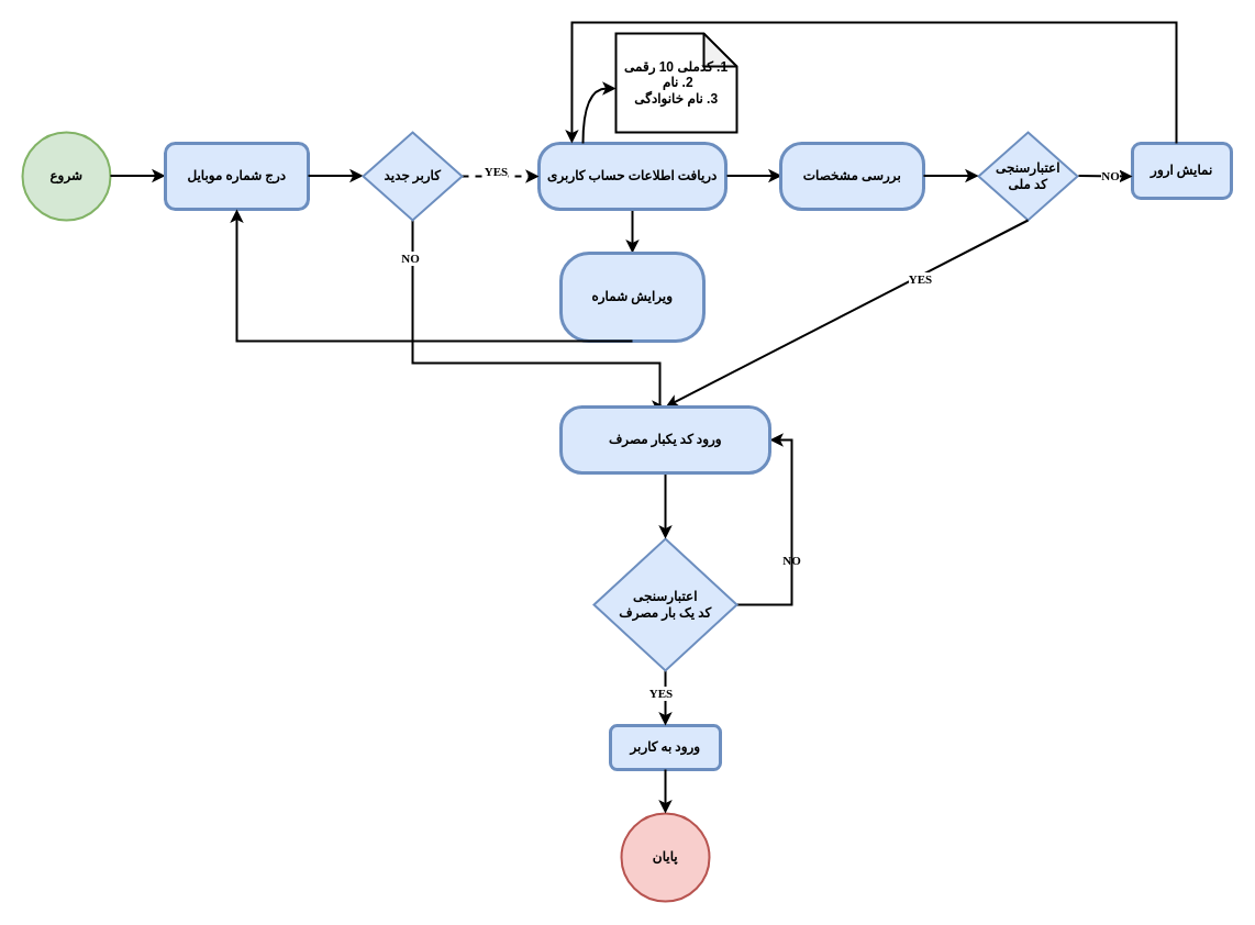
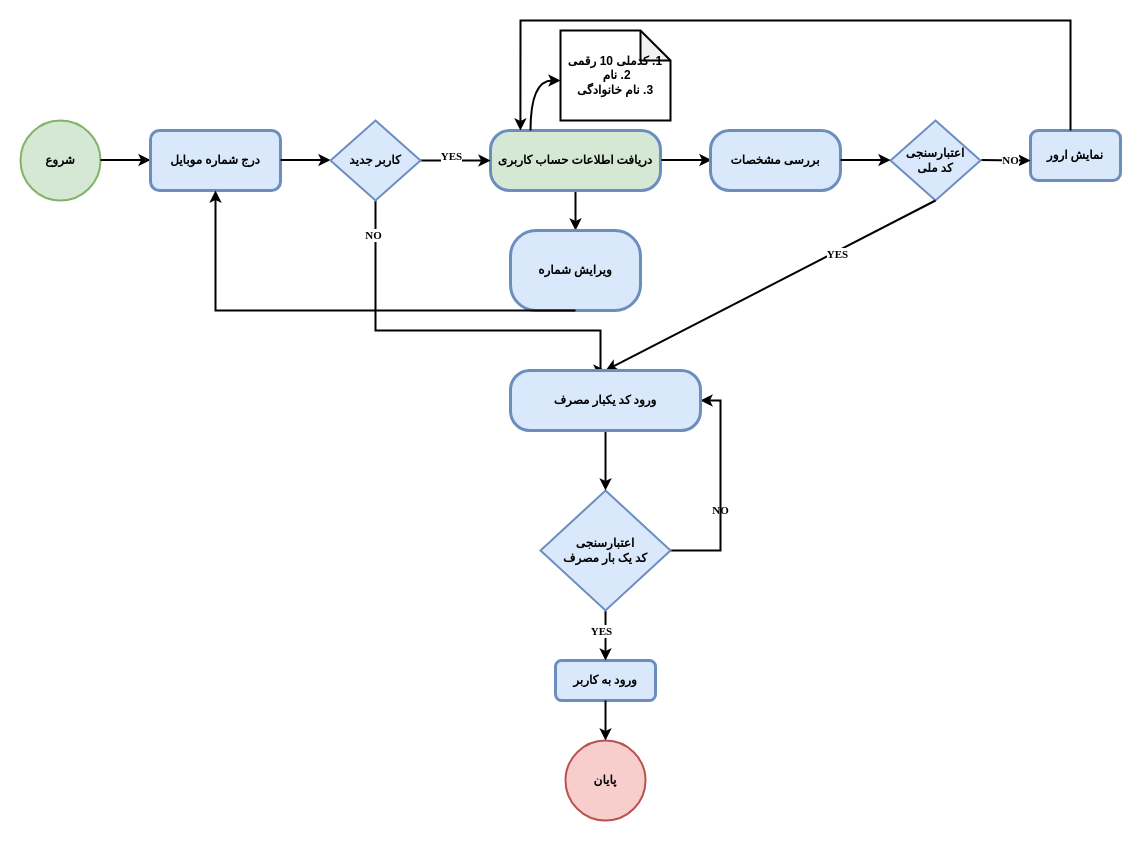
  <mxCell id="0" />
  <mxCell id="1" parent="0" />
  <mxCell id="2" value="&lt;b&gt;&lt;font face=&quot;Tahoma&quot;&gt;شروع&lt;/font&gt;&lt;/b&gt;" style="ellipse;whiteSpace=wrap;html=1;aspect=fixed;fillColor=#d5e8d4;strokeColor=#82b366;strokeWidth=2;" parent="1" vertex="1"><mxGeometry x="20" y="120" width="80" height="80" as="geometry" /></mxCell>
  <mxCell id="3" value="" style="endArrow=classic;html=1;rounded=0;fontFamily=Tahoma;strokeWidth=2;" parent="1" edge="1"><mxGeometry width="50" height="50" relative="1" as="geometry"><mxPoint x="100" y="159.5" as="sourcePoint" /><mxPoint x="150" y="159.5" as="targetPoint" /></mxGeometry></mxCell>
  <mxCell id="4" value="&lt;b&gt;درج شماره موبایل&lt;/b&gt;" style="rounded=1;whiteSpace=wrap;html=1;fontFamily=Tahoma;strokeWidth=3;fillColor=#dae8fc;strokeColor=#6c8ebf;" parent="1" vertex="1"><mxGeometry x="150" y="130" width="130" height="60" as="geometry" /></mxCell>
  <mxCell id="5" style="edgeStyle=orthogonalEdgeStyle;rounded=0;orthogonalLoop=1;jettySize=auto;html=1;exitX=0.5;exitY=1;exitDx=0;exitDy=0;entryX=0.5;entryY=0;entryDx=0;entryDy=0;strokeWidth=2;" edge="1" parent="1" source="6" target="23"><mxGeometry relative="1" as="geometry" /></mxCell>
- <mxCell id="6" value="&lt;b&gt;دریافت اطلاعات حساب کاربری&lt;/b&gt;" style="rounded=1;whiteSpace=wrap;html=1;fontFamily=Tahoma;strokeWidth=3;fillColor=#dae8fc;strokeColor=#6c8ebf;arcSize=32;" parent="1" vertex="1"><mxGeometry x="490" y="130" width="170" height="60" as="geometry" /></mxCell>
+ <mxCell id="6" value="&lt;b&gt;دریافت اطلاعات حساب کاربری&lt;/b&gt;" style="rounded=1;whiteSpace=wrap;html=1;fontFamily=Tahoma;strokeWidth=3;fillColor=#d5e8d4;strokeColor=#6c8ebf;arcSize=32;" parent="1" vertex="1"><mxGeometry x="490" y="130" width="170" height="60" as="geometry" /></mxCell>
  <mxCell id="7" value="" style="endArrow=classic;html=1;rounded=0;fontFamily=Tahoma;strokeWidth=2;" parent="1" edge="1"><mxGeometry width="50" height="50" relative="1" as="geometry"><mxPoint x="280" y="159.5" as="sourcePoint" /><mxPoint x="330" y="159.5" as="targetPoint" /></mxGeometry></mxCell>
  <mxCell id="8" value="" style="endArrow=classic;html=1;rounded=0;fontFamily=Tahoma;strokeWidth=2;" parent="1" edge="1"><mxGeometry width="50" height="50" relative="1" as="geometry"><mxPoint x="661" y="159.5" as="sourcePoint" /><mxPoint x="711" y="159.5" as="targetPoint" /></mxGeometry></mxCell>
  <mxCell id="9" value="&lt;b&gt;اعتبارسنجی&lt;br&gt;کد ملی&lt;br&gt;&lt;/b&gt;" style="rhombus;whiteSpace=wrap;html=1;fontFamily=Tahoma;strokeWidth=2;fillColor=#dae8fc;strokeColor=#6c8ebf;" parent="1" vertex="1"><mxGeometry x="890" y="120" width="90" height="80" as="geometry" /></mxCell>
  <mxCell id="10" value="&lt;b&gt;نمایش ارور&lt;/b&gt;" style="rounded=1;whiteSpace=wrap;html=1;fontFamily=Tahoma;strokeWidth=3;fillColor=#dae8fc;strokeColor=#6c8ebf;" parent="1" vertex="1"><mxGeometry x="1030" y="130" width="90" height="50" as="geometry" /></mxCell>
  <mxCell id="11" value="&lt;b&gt;پایان&lt;/b&gt;" style="ellipse;whiteSpace=wrap;html=1;aspect=fixed;fontFamily=Tahoma;strokeWidth=2;fillColor=#f8cecc;strokeColor=#b85450;" parent="1" vertex="1"><mxGeometry x="565.01" y="740" width="80" height="80" as="geometry" /></mxCell>
  <mxCell id="12" value="" style="endArrow=classic;html=1;rounded=0;fontFamily=Tahoma;strokeWidth=2;" parent="1" edge="1"><mxGeometry width="50" height="50" relative="1" as="geometry"><mxPoint x="981" y="159.5" as="sourcePoint" /><mxPoint x="1030" y="160" as="targetPoint" /></mxGeometry></mxCell>
  <mxCell id="13" value="&lt;b&gt;NO&lt;/b&gt;" style="edgeLabel;html=1;align=center;verticalAlign=middle;resizable=0;points=[];fontFamily=Tahoma;" parent="12" connectable="0" vertex="1"><mxGeometry x="0.5" y="-1" relative="1" as="geometry"><mxPoint x="-298" y="349" as="offset" /></mxGeometry></mxCell>
  <mxCell id="14" value="" style="endArrow=classic;html=1;rounded=0;fontFamily=Tahoma;strokeWidth=2;exitX=0.5;exitY=1;exitDx=0;exitDy=0;entryX=0.5;entryY=0;entryDx=0;entryDy=0;" parent="1" source="9" edge="1" target="36"><mxGeometry width="50" height="50" relative="1" as="geometry"><mxPoint x="950" y="270" as="sourcePoint" /><mxPoint x="935" y="250" as="targetPoint" /><Array as="points" /></mxGeometry></mxCell>
  <mxCell id="15" value="&lt;b&gt;YES&lt;/b&gt;" style="edgeLabel;html=1;align=center;verticalAlign=middle;resizable=0;points=[];fontFamily=Tahoma;" parent="14" connectable="0" vertex="1"><mxGeometry x="-0.399" y="2" relative="1" as="geometry"><mxPoint as="offset" /></mxGeometry></mxCell>
  <mxCell id="16" value="" style="curved=1;endArrow=classic;html=1;rounded=0;strokeWidth=2;" parent="1" edge="1"><mxGeometry width="50" height="50" relative="1" as="geometry"><mxPoint x="530" y="130" as="sourcePoint" /><mxPoint x="560" y="80" as="targetPoint" /><Array as="points"><mxPoint x="530" y="80" /></Array></mxGeometry></mxCell>
  <mxCell id="17" value="&lt;b&gt;1. کدملی 10 رقمی&lt;br&gt;2. نام&amp;nbsp;&lt;br&gt;3. نام خانوادگی&lt;/b&gt;" style="shape=note;whiteSpace=wrap;html=1;backgroundOutline=1;darkOpacity=0.05;strokeWidth=2;textDirection=rtl;" parent="1" vertex="1"><mxGeometry x="560" y="30" width="110" height="90" as="geometry" /></mxCell>
  <mxCell id="18" value="&lt;b&gt;بررسی مشخصات&lt;/b&gt;" style="rounded=1;whiteSpace=wrap;html=1;fontFamily=Tahoma;strokeWidth=3;fillColor=#dae8fc;strokeColor=#6c8ebf;arcSize=32;" parent="1" vertex="1"><mxGeometry x="710" y="130" width="130" height="60" as="geometry" /></mxCell>
  <mxCell id="19" value="" style="endArrow=classic;html=1;rounded=0;fontFamily=Tahoma;strokeWidth=2;" parent="1" edge="1"><mxGeometry width="50" height="50" relative="1" as="geometry"><mxPoint x="840" y="159.5" as="sourcePoint" /><mxPoint x="890" y="159.5" as="targetPoint" /></mxGeometry></mxCell>
  <mxCell id="20" value="&lt;b&gt;ورود به کاربر&lt;/b&gt;" style="rounded=1;whiteSpace=wrap;html=1;fontFamily=Tahoma;strokeWidth=3;fillColor=#dae8fc;strokeColor=#6c8ebf;" parent="1" vertex="1"><mxGeometry x="555.01" y="660" width="100" height="40" as="geometry" /></mxCell>
  <mxCell id="21" value="" style="endArrow=classic;html=1;rounded=0;strokeWidth=2;exitX=0;exitY=0.75;exitDx=0;exitDy=0;" parent="1" edge="1"><mxGeometry width="50" height="50" relative="1" as="geometry"><mxPoint x="605.01" y="700" as="sourcePoint" /><mxPoint x="605.01" y="740" as="targetPoint" /></mxGeometry></mxCell>
  <mxCell id="22" value="" style="endArrow=classic;html=1;rounded=0;strokeWidth=2;entryX=0.176;entryY=0;entryDx=0;entryDy=0;entryPerimeter=0;" parent="1" target="6" edge="1"><mxGeometry width="50" height="50" relative="1" as="geometry"><mxPoint x="1070" y="130" as="sourcePoint" /><mxPoint x="510" y="30" as="targetPoint" /><Array as="points"><mxPoint x="1070" y="30" /><mxPoint x="1070" y="20" /><mxPoint x="1000" y="20" /><mxPoint x="940" y="20" /><mxPoint x="800" y="20" /><mxPoint x="520" y="20" /></Array></mxGeometry></mxCell>
  <mxCell id="23" value="&lt;b&gt;ویرایش شماره&lt;/b&gt;" style="rounded=1;whiteSpace=wrap;html=1;fontFamily=Tahoma;strokeWidth=3;fillColor=#dae8fc;strokeColor=#6c8ebf;arcSize=32;" parent="1" vertex="1"><mxGeometry x="510" y="230" width="130" height="80" as="geometry" /></mxCell>
  <mxCell id="24" value="" style="endArrow=classic;html=1;rounded=0;strokeWidth=2;entryX=0.5;entryY=1;entryDx=0;entryDy=0;exitX=0.5;exitY=1;exitDx=0;exitDy=0;" parent="1" target="4" edge="1" source="23"><mxGeometry width="50" height="50" relative="1" as="geometry"><mxPoint x="780" y="310" as="sourcePoint" /><mxPoint x="660" y="240" as="targetPoint" /><Array as="points"><mxPoint x="575" y="310" /><mxPoint x="520" y="310" /><mxPoint x="420" y="310" /><mxPoint x="320" y="310" /><mxPoint x="215" y="310" /></Array></mxGeometry></mxCell>
- <mxCell id="25" style="edgeStyle=orthogonalEdgeStyle;rounded=0;orthogonalLoop=1;jettySize=auto;html=1;exitX=1;exitY=0.5;exitDx=0;exitDy=0;entryX=0;entryY=0.5;entryDx=0;entryDy=0;fontSize=11;fontFamily=Tahoma;fillColor=#dae8fc;strokeColor=default;strokeWidth=2;dashed=1;" edge="1" parent="1" source="27" target="6"><mxGeometry relative="1" as="geometry" /></mxCell>
+ <mxCell id="25" style="edgeStyle=orthogonalEdgeStyle;rounded=0;orthogonalLoop=1;jettySize=auto;html=1;exitX=1;exitY=0.5;exitDx=0;exitDy=0;entryX=0;entryY=0.5;entryDx=0;entryDy=0;fontSize=11;fontFamily=Tahoma;fillColor=#dae8fc;strokeColor=default;strokeWidth=2;" edge="1" parent="1" source="27" target="6"><mxGeometry relative="1" as="geometry" /></mxCell>
  <mxCell id="26" style="edgeStyle=orthogonalEdgeStyle;rounded=0;orthogonalLoop=1;jettySize=auto;html=1;exitX=0.5;exitY=1;exitDx=0;exitDy=0;entryX=0.5;entryY=0;entryDx=0;entryDy=0;fontFamily=Tahoma;strokeWidth=2;" edge="1" parent="1" source="27" target="36"><mxGeometry relative="1" as="geometry"><Array as="points"><mxPoint x="375" y="330" /><mxPoint x="600" y="330" /></Array></mxGeometry></mxCell>
  <mxCell id="27" value="&lt;b&gt;کاربر جدید&lt;/b&gt;" style="rhombus;whiteSpace=wrap;html=1;fontFamily=Tahoma;strokeWidth=2;fillColor=#dae8fc;strokeColor=#6c8ebf;" vertex="1" parent="1"><mxGeometry x="330" y="120" width="90" height="80" as="geometry" /></mxCell>
  <mxCell id="28" value="&lt;b&gt;YES&lt;/b&gt;" style="edgeLabel;html=1;align=center;verticalAlign=middle;resizable=0;points=[];fontFamily=Tahoma;" connectable="0" vertex="1" parent="1"><mxGeometry x="450" y="155" as="geometry" /></mxCell>
  <mxCell id="29" value="&lt;b&gt;NO&lt;/b&gt;" style="edgeLabel;html=1;align=center;verticalAlign=middle;resizable=0;points=[];fontFamily=Tahoma;" connectable="0" vertex="1" parent="1"><mxGeometry x="629.998" y="139.997" as="geometry"><mxPoint x="-257" y="95" as="offset" /></mxGeometry></mxCell>
  <mxCell id="30" style="edgeStyle=orthogonalEdgeStyle;rounded=0;orthogonalLoop=1;jettySize=auto;html=1;exitX=0.5;exitY=1;exitDx=0;exitDy=0;entryX=0.5;entryY=0;entryDx=0;entryDy=0;fontFamily=Tahoma;strokeWidth=2;" edge="1" parent="1" source="32" target="20"><mxGeometry relative="1" as="geometry" /></mxCell>
  <mxCell id="31" style="edgeStyle=orthogonalEdgeStyle;rounded=0;orthogonalLoop=1;jettySize=auto;html=1;exitX=1;exitY=0.5;exitDx=0;exitDy=0;entryX=1;entryY=0.5;entryDx=0;entryDy=0;fontFamily=Tahoma;strokeWidth=2;" edge="1" parent="1" source="32" target="36"><mxGeometry relative="1" as="geometry"><Array as="points"><mxPoint x="720" y="550" /><mxPoint x="720" y="400" /></Array></mxGeometry></mxCell>
  <mxCell id="32" value="&lt;b&gt;اعتبارسنجی&lt;br&gt;کد یک بار مصرف&lt;br&gt;&lt;/b&gt;" style="rhombus;whiteSpace=wrap;html=1;fontFamily=Tahoma;strokeWidth=2;fillColor=#dae8fc;strokeColor=#6c8ebf;" vertex="1" parent="1"><mxGeometry x="540.01" y="490" width="130" height="120" as="geometry" /></mxCell>
  <mxCell id="33" value="&lt;b&gt;YES&lt;/b&gt;" style="edgeLabel;html=1;align=center;verticalAlign=middle;resizable=0;points=[];fontFamily=Tahoma;" connectable="0" vertex="1" parent="1"><mxGeometry x="600.01" y="630" as="geometry" /></mxCell>
  <mxCell id="34" value="&lt;b&gt;NO&lt;/b&gt;" style="edgeLabel;html=1;align=center;verticalAlign=middle;resizable=0;points=[];fontFamily=Tahoma;" connectable="0" vertex="1" parent="1"><mxGeometry x="1009.988" y="159.877" as="geometry" /></mxCell>
  <mxCell id="35" style="edgeStyle=orthogonalEdgeStyle;rounded=0;orthogonalLoop=1;jettySize=auto;html=1;exitX=0.5;exitY=1;exitDx=0;exitDy=0;entryX=0.5;entryY=0;entryDx=0;entryDy=0;fontFamily=Tahoma;strokeWidth=2;" edge="1" parent="1" source="36" target="32"><mxGeometry relative="1" as="geometry" /></mxCell>
  <mxCell id="36" value="&lt;b&gt;ورود کد یکبار مصرف&lt;/b&gt;" style="rounded=1;whiteSpace=wrap;html=1;fontFamily=Tahoma;strokeWidth=3;fillColor=#dae8fc;strokeColor=#6c8ebf;arcSize=32;" vertex="1" parent="1"><mxGeometry x="510.02" y="370" width="189.99" height="60" as="geometry" /></mxCell>
